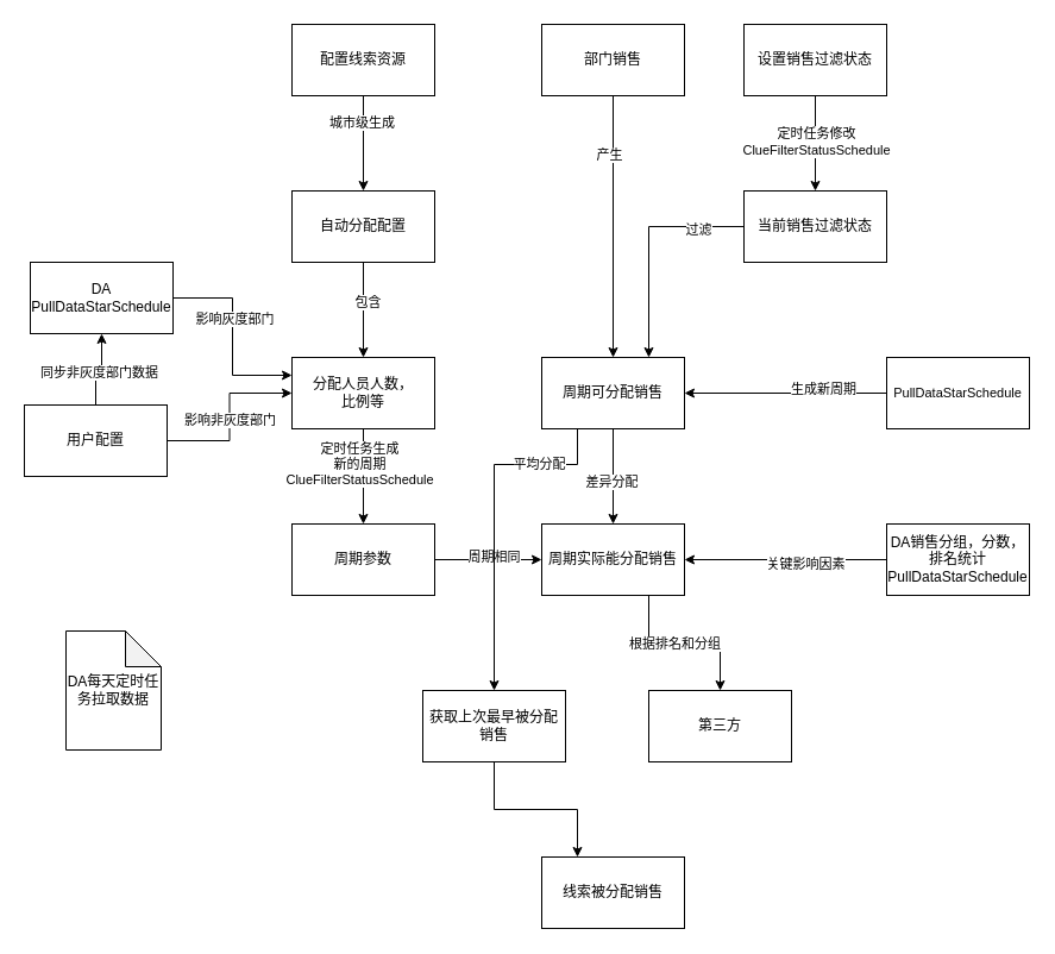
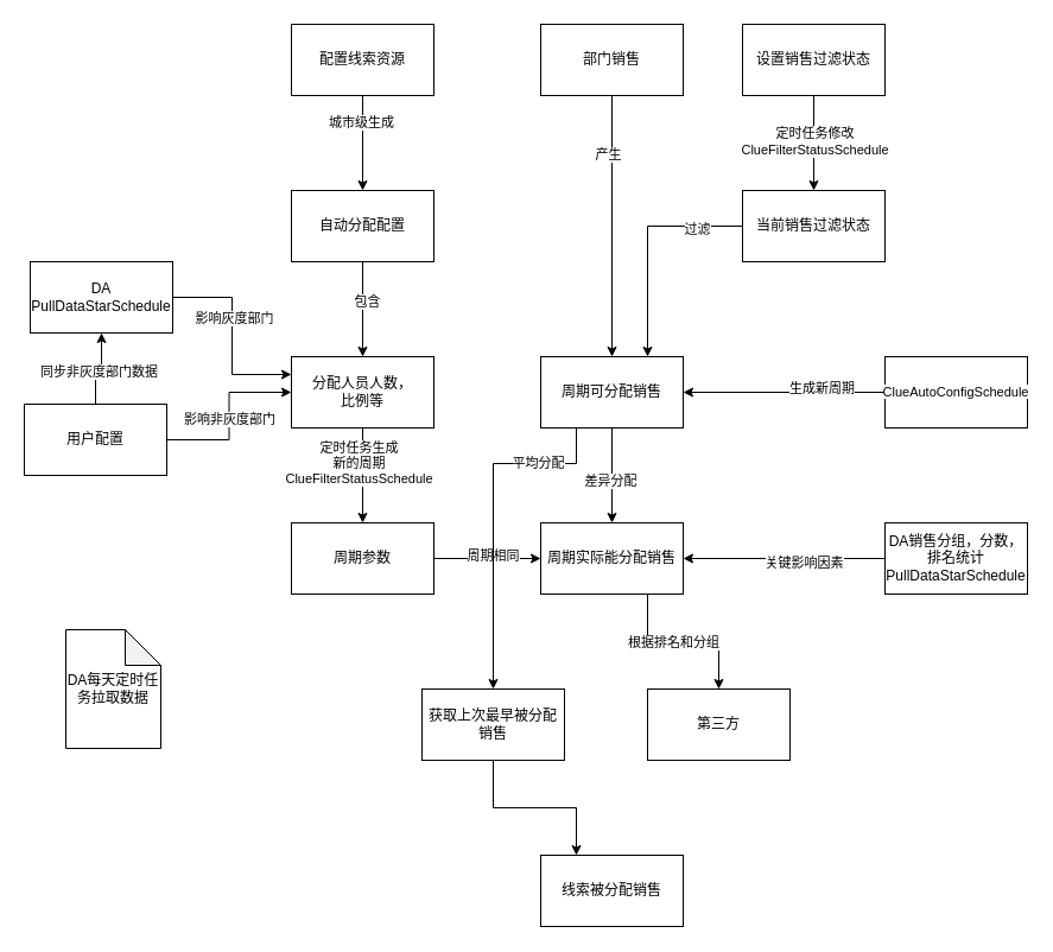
  <mxCell id="0" />
  <mxCell id="1" parent="0" />
  <mxCell id="2" value="" style="edgeStyle=orthogonalEdgeStyle;rounded=0;orthogonalLoop=1;jettySize=auto;html=1;" edge="1" parent="1" source="4" target="7"><mxGeometry relative="1" as="geometry" /></mxCell>
  <mxCell id="3" value="城市级生成" style="edgeLabel;html=1;align=center;verticalAlign=middle;resizable=0;points=[];" vertex="1" connectable="0" parent="2"><mxGeometry x="-0.45" y="-2" relative="1" as="geometry"><mxPoint as="offset" /></mxGeometry></mxCell>
  <mxCell id="4" value="配置线索资源" style="whiteSpace=wrap;html=1;direction=west;" vertex="1" parent="1"><mxGeometry x="245" y="20" width="120" height="60" as="geometry" /></mxCell>
  <mxCell id="5" value="" style="edgeStyle=orthogonalEdgeStyle;rounded=0;orthogonalLoop=1;jettySize=auto;html=1;" edge="1" parent="1" source="7" target="10"><mxGeometry relative="1" as="geometry" /></mxCell>
  <mxCell id="6" value="包含" style="edgeLabel;html=1;align=center;verticalAlign=middle;resizable=0;points=[];" vertex="1" connectable="0" parent="5"><mxGeometry x="-0.175" y="3" relative="1" as="geometry"><mxPoint as="offset" /></mxGeometry></mxCell>
  <mxCell id="7" value="自动分配配置" style="whiteSpace=wrap;html=1;" vertex="1" parent="1"><mxGeometry x="245" y="160" width="120" height="60" as="geometry" /></mxCell>
  <mxCell id="8" value="" style="edgeStyle=orthogonalEdgeStyle;rounded=0;orthogonalLoop=1;jettySize=auto;html=1;" edge="1" parent="1" source="10" target="21"><mxGeometry relative="1" as="geometry" /></mxCell>
  <mxCell id="9" value="定时任务生成&lt;br&gt;新的周期&lt;br&gt;ClueFilterStatusSchedule" style="edgeLabel;html=1;align=center;verticalAlign=middle;resizable=0;points=[];" vertex="1" connectable="0" parent="8"><mxGeometry x="-0.275" y="-4" relative="1" as="geometry"><mxPoint as="offset" /></mxGeometry></mxCell>
  <mxCell id="10" value="分配人员人数，&lt;br&gt;比例等" style="whiteSpace=wrap;html=1;" vertex="1" parent="1"><mxGeometry x="245" y="300" width="120" height="60" as="geometry" /></mxCell>
  <mxCell id="11" style="edgeStyle=orthogonalEdgeStyle;rounded=0;orthogonalLoop=1;jettySize=auto;html=1;exitX=1;exitY=0.5;exitDx=0;exitDy=0;entryX=0;entryY=0.25;entryDx=0;entryDy=0;" edge="1" parent="1" source="13" target="10"><mxGeometry relative="1" as="geometry" /></mxCell>
  <mxCell id="12" value="影响灰度部门" style="edgeLabel;html=1;align=center;verticalAlign=middle;resizable=0;points=[];" vertex="1" connectable="0" parent="11"><mxGeometry x="-0.188" y="1" relative="1" as="geometry"><mxPoint as="offset" /></mxGeometry></mxCell>
  <mxCell id="13" value="DA&lt;br&gt;PullDataStarSchedule" style="rounded=0;whiteSpace=wrap;html=1;" vertex="1" parent="1"><mxGeometry x="25" y="220" width="120" height="60" as="geometry" /></mxCell>
  <mxCell id="14" value="" style="edgeStyle=orthogonalEdgeStyle;rounded=0;orthogonalLoop=1;jettySize=auto;html=1;" edge="1" parent="1" source="18" target="10"><mxGeometry relative="1" as="geometry" /></mxCell>
  <mxCell id="15" value="影响非灰度部门" style="edgeLabel;html=1;align=center;verticalAlign=middle;resizable=0;points=[];" vertex="1" connectable="0" parent="14"><mxGeometry x="-0.04" relative="1" as="geometry"><mxPoint as="offset" /></mxGeometry></mxCell>
  <mxCell id="16" value="" style="edgeStyle=orthogonalEdgeStyle;rounded=0;orthogonalLoop=1;jettySize=auto;html=1;" edge="1" parent="1" source="18" target="13"><mxGeometry relative="1" as="geometry" /></mxCell>
  <mxCell id="17" value="同步非灰度部门数据" style="edgeLabel;html=1;align=center;verticalAlign=middle;resizable=0;points=[];" vertex="1" connectable="0" parent="16"><mxGeometry x="-0.029" y="-2" relative="1" as="geometry"><mxPoint as="offset" /></mxGeometry></mxCell>
  <mxCell id="18" value="用户配置" style="rounded=0;whiteSpace=wrap;html=1;" vertex="1" parent="1"><mxGeometry x="20" y="340" width="120" height="60" as="geometry" /></mxCell>
  <mxCell id="19" style="edgeStyle=orthogonalEdgeStyle;rounded=0;orthogonalLoop=1;jettySize=auto;html=1;exitX=1;exitY=0.5;exitDx=0;exitDy=0;entryX=0;entryY=0.5;entryDx=0;entryDy=0;" edge="1" parent="1" source="21" target="41"><mxGeometry relative="1" as="geometry" /></mxCell>
  <mxCell id="20" value="周期相同" style="edgeLabel;html=1;align=center;verticalAlign=middle;resizable=0;points=[];" vertex="1" connectable="0" parent="19"><mxGeometry x="0.089" y="3" relative="1" as="geometry"><mxPoint as="offset" /></mxGeometry></mxCell>
  <mxCell id="21" value="周期参数" style="whiteSpace=wrap;html=1;" vertex="1" parent="1"><mxGeometry x="245" y="440" width="120" height="60" as="geometry" /></mxCell>
  <mxCell id="22" value="" style="edgeStyle=orthogonalEdgeStyle;rounded=0;orthogonalLoop=1;jettySize=auto;html=1;" edge="1" parent="1" source="24" target="35"><mxGeometry relative="1" as="geometry" /></mxCell>
  <mxCell id="23" value="产生" style="edgeLabel;html=1;align=center;verticalAlign=middle;resizable=0;points=[];" vertex="1" connectable="0" parent="22"><mxGeometry x="-0.556" y="-4" relative="1" as="geometry"><mxPoint as="offset" /></mxGeometry></mxCell>
  <mxCell id="24" value="部门销售" style="rounded=0;whiteSpace=wrap;html=1;" vertex="1" parent="1"><mxGeometry x="455" y="20" width="120" height="60" as="geometry" /></mxCell>
  <mxCell id="25" value="" style="edgeStyle=orthogonalEdgeStyle;rounded=0;orthogonalLoop=1;jettySize=auto;html=1;" edge="1" parent="1" source="27" target="30"><mxGeometry relative="1" as="geometry" /></mxCell>
  <mxCell id="26" value="定时任务修改&lt;br&gt;ClueFilterStatusSchedule" style="edgeLabel;html=1;align=center;verticalAlign=middle;resizable=0;points=[];" vertex="1" connectable="0" parent="25"><mxGeometry x="-0.05" relative="1" as="geometry"><mxPoint as="offset" /></mxGeometry></mxCell>
  <mxCell id="27" value="设置销售过滤状态" style="rounded=0;whiteSpace=wrap;html=1;" vertex="1" parent="1"><mxGeometry x="625" y="20" width="120" height="60" as="geometry" /></mxCell>
  <mxCell id="28" style="edgeStyle=orthogonalEdgeStyle;rounded=0;orthogonalLoop=1;jettySize=auto;html=1;entryX=0.75;entryY=0;entryDx=0;entryDy=0;" edge="1" parent="1" source="30" target="35"><mxGeometry relative="1" as="geometry" /></mxCell>
  <mxCell id="29" value="过滤" style="edgeLabel;html=1;align=center;verticalAlign=middle;resizable=0;points=[];" vertex="1" connectable="0" parent="28"><mxGeometry x="-0.594" y="2" relative="1" as="geometry"><mxPoint as="offset" /></mxGeometry></mxCell>
  <mxCell id="30" value="当前销售过滤状态" style="rounded=0;whiteSpace=wrap;html=1;" vertex="1" parent="1"><mxGeometry x="625" y="160" width="120" height="60" as="geometry" /></mxCell>
  <mxCell id="31" value="" style="edgeStyle=orthogonalEdgeStyle;rounded=0;orthogonalLoop=1;jettySize=auto;html=1;" edge="1" parent="1" source="35" target="41"><mxGeometry relative="1" as="geometry" /></mxCell>
  <mxCell id="32" value="差异分配" style="edgeLabel;html=1;align=center;verticalAlign=middle;resizable=0;points=[];" vertex="1" connectable="0" parent="31"><mxGeometry x="0.1" y="-2" relative="1" as="geometry"><mxPoint as="offset" /></mxGeometry></mxCell>
  <mxCell id="33" style="edgeStyle=orthogonalEdgeStyle;rounded=0;orthogonalLoop=1;jettySize=auto;html=1;exitX=0.25;exitY=1;exitDx=0;exitDy=0;entryX=0.5;entryY=0;entryDx=0;entryDy=0;" edge="1" parent="1" source="35" target="45"><mxGeometry relative="1" as="geometry"><Array as="points"><mxPoint x="485" y="390" /><mxPoint x="415" y="390" /></Array></mxGeometry></mxCell>
  <mxCell id="34" value="平均分配" style="edgeLabel;html=1;align=center;verticalAlign=middle;resizable=0;points=[];" vertex="1" connectable="0" parent="33"><mxGeometry x="-0.566" y="-1" relative="1" as="geometry"><mxPoint as="offset" /></mxGeometry></mxCell>
  <mxCell id="35" value="周期可分配销售" style="rounded=0;whiteSpace=wrap;html=1;" vertex="1" parent="1"><mxGeometry x="455" y="300" width="120" height="60" as="geometry" /></mxCell>
  <mxCell id="36" style="edgeStyle=orthogonalEdgeStyle;rounded=0;orthogonalLoop=1;jettySize=auto;html=1;entryX=1;entryY=0.5;entryDx=0;entryDy=0;" edge="1" parent="1" source="38" target="41"><mxGeometry relative="1" as="geometry"><mxPoint x="615" y="470" as="targetPoint" /><Array as="points" /></mxGeometry></mxCell>
  <mxCell id="37" value="关键影响因素" style="edgeLabel;html=1;align=center;verticalAlign=middle;resizable=0;points=[];" vertex="1" connectable="0" parent="36"><mxGeometry x="-0.188" y="3" relative="1" as="geometry"><mxPoint as="offset" /></mxGeometry></mxCell>
  <mxCell id="38" value="DA销售分组，分数，排名统计&lt;br&gt;PullDataStarSchedule" style="rounded=0;whiteSpace=wrap;html=1;" vertex="1" parent="1"><mxGeometry x="745" y="440" width="120" height="60" as="geometry" /></mxCell>
  <mxCell id="39" value="" style="edgeStyle=orthogonalEdgeStyle;rounded=0;orthogonalLoop=1;jettySize=auto;html=1;" edge="1" parent="1" source="41" target="42"><mxGeometry relative="1" as="geometry"><Array as="points"><mxPoint x="545" y="540" /><mxPoint x="605" y="540" /></Array></mxGeometry></mxCell>
  <mxCell id="40" value="根据排名和分组" style="edgeLabel;html=1;align=center;verticalAlign=middle;resizable=0;points=[];" vertex="1" connectable="0" parent="39"><mxGeometry x="-0.125" relative="1" as="geometry"><mxPoint as="offset" /></mxGeometry></mxCell>
  <mxCell id="41" value="周期实际能分配销售" style="whiteSpace=wrap;html=1;rounded=0;" vertex="1" parent="1"><mxGeometry x="455" y="440" width="120" height="60" as="geometry" /></mxCell>
  <mxCell id="42" value="第三方" style="whiteSpace=wrap;html=1;rounded=0;" vertex="1" parent="1"><mxGeometry x="545" y="580" width="120" height="60" as="geometry" /></mxCell>
  <mxCell id="43" value="线索被分配销售" style="whiteSpace=wrap;html=1;rounded=0;" vertex="1" parent="1"><mxGeometry x="455" y="720" width="120" height="60" as="geometry" /></mxCell>
  <mxCell id="44" style="edgeStyle=orthogonalEdgeStyle;rounded=0;orthogonalLoop=1;jettySize=auto;html=1;entryX=0.25;entryY=0;entryDx=0;entryDy=0;" edge="1" parent="1" source="45" target="43"><mxGeometry relative="1" as="geometry" /></mxCell>
  <mxCell id="45" value="获取上次最早被分配销售" style="whiteSpace=wrap;html=1;rounded=0;" vertex="1" parent="1"><mxGeometry x="355" y="580" width="120" height="60" as="geometry" /></mxCell>
  <mxCell id="46" value="DA每天定时任务拉取数据" style="shape=note;whiteSpace=wrap;html=1;backgroundOutline=1;darkOpacity=0.05;" vertex="1" parent="1"><mxGeometry x="55" y="530" width="80" height="100" as="geometry" /></mxCell>
  <mxCell id="47" style="edgeStyle=orthogonalEdgeStyle;rounded=0;orthogonalLoop=1;jettySize=auto;html=1;entryX=1;entryY=0.5;entryDx=0;entryDy=0;" edge="1" parent="1" source="49" target="35"><mxGeometry relative="1" as="geometry" /></mxCell>
  <mxCell id="48" value="生成新周期" style="edgeLabel;html=1;align=center;verticalAlign=middle;resizable=0;points=[];" vertex="1" connectable="0" parent="47"><mxGeometry x="-0.365" y="-4" relative="1" as="geometry"><mxPoint as="offset" /></mxGeometry></mxCell>
- <mxCell id="49" value="&lt;span style=&quot;font-size: 11px ; background-color: rgb(255 , 255 , 255)&quot;&gt;PullDataStarSchedule&lt;/span&gt;" style="rounded=0;whiteSpace=wrap;html=1;" vertex="1" parent="1"><mxGeometry x="745" y="300" width="120" height="60" as="geometry" /></mxCell>
+ <mxCell id="49" value="&lt;span style=&quot;font-size: 11px ; background-color: rgb(255 , 255 , 255)&quot;&gt;ClueAutoConfigSchedule&lt;/span&gt;" style="rounded=0;whiteSpace=wrap;html=1;" vertex="1" parent="1"><mxGeometry x="745" y="300" width="120" height="60" as="geometry" /></mxCell>
